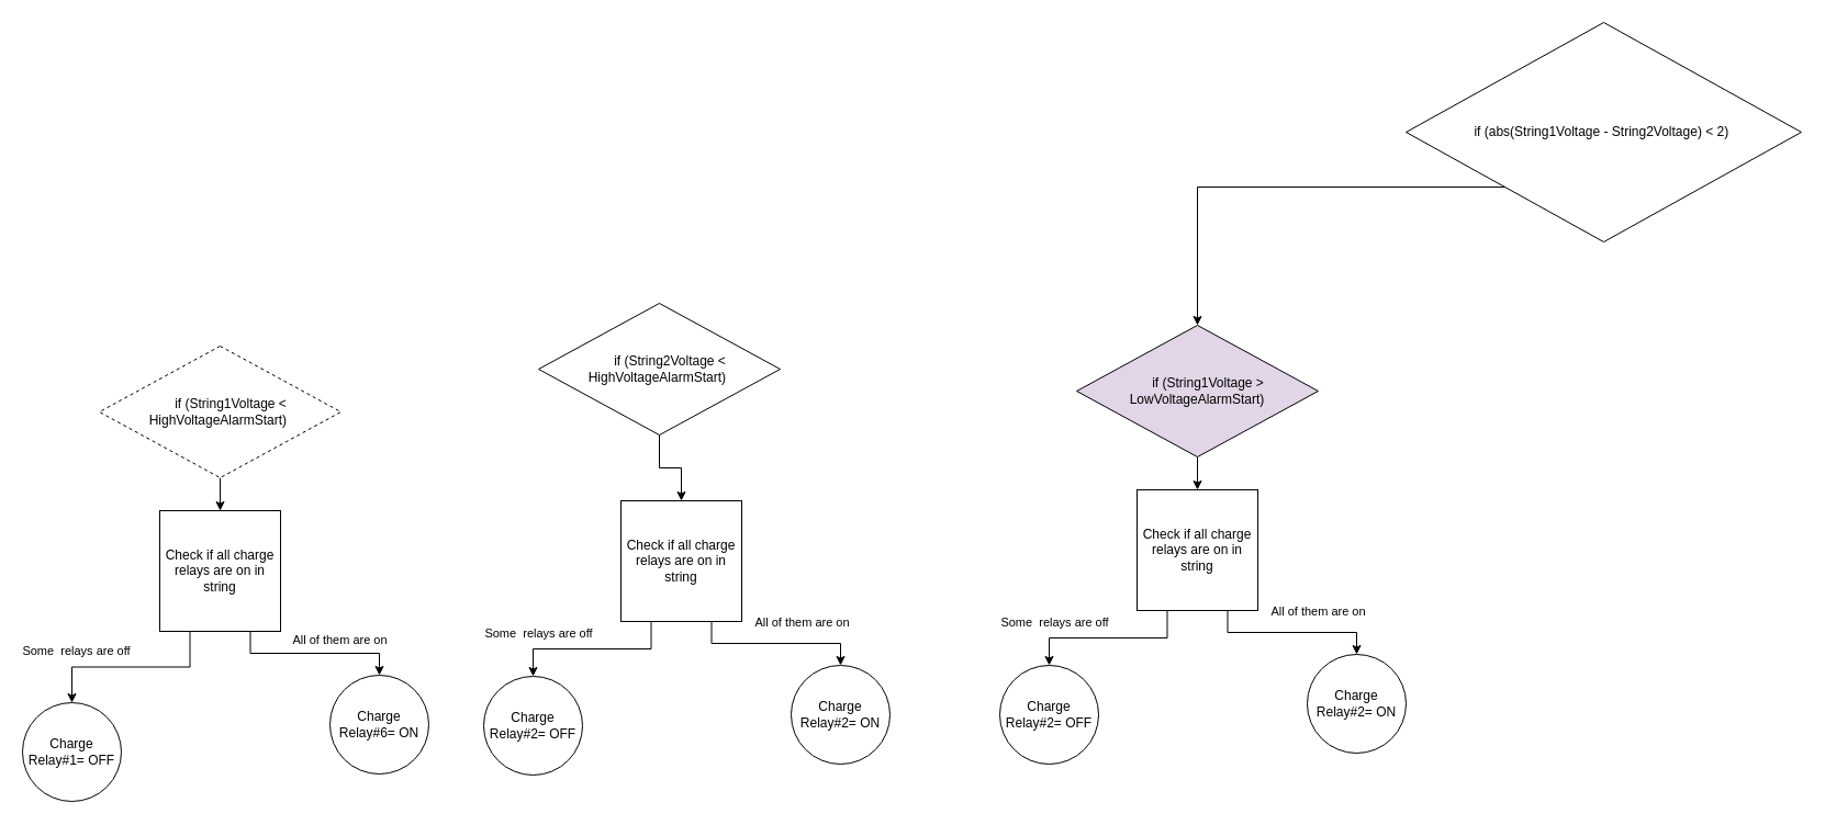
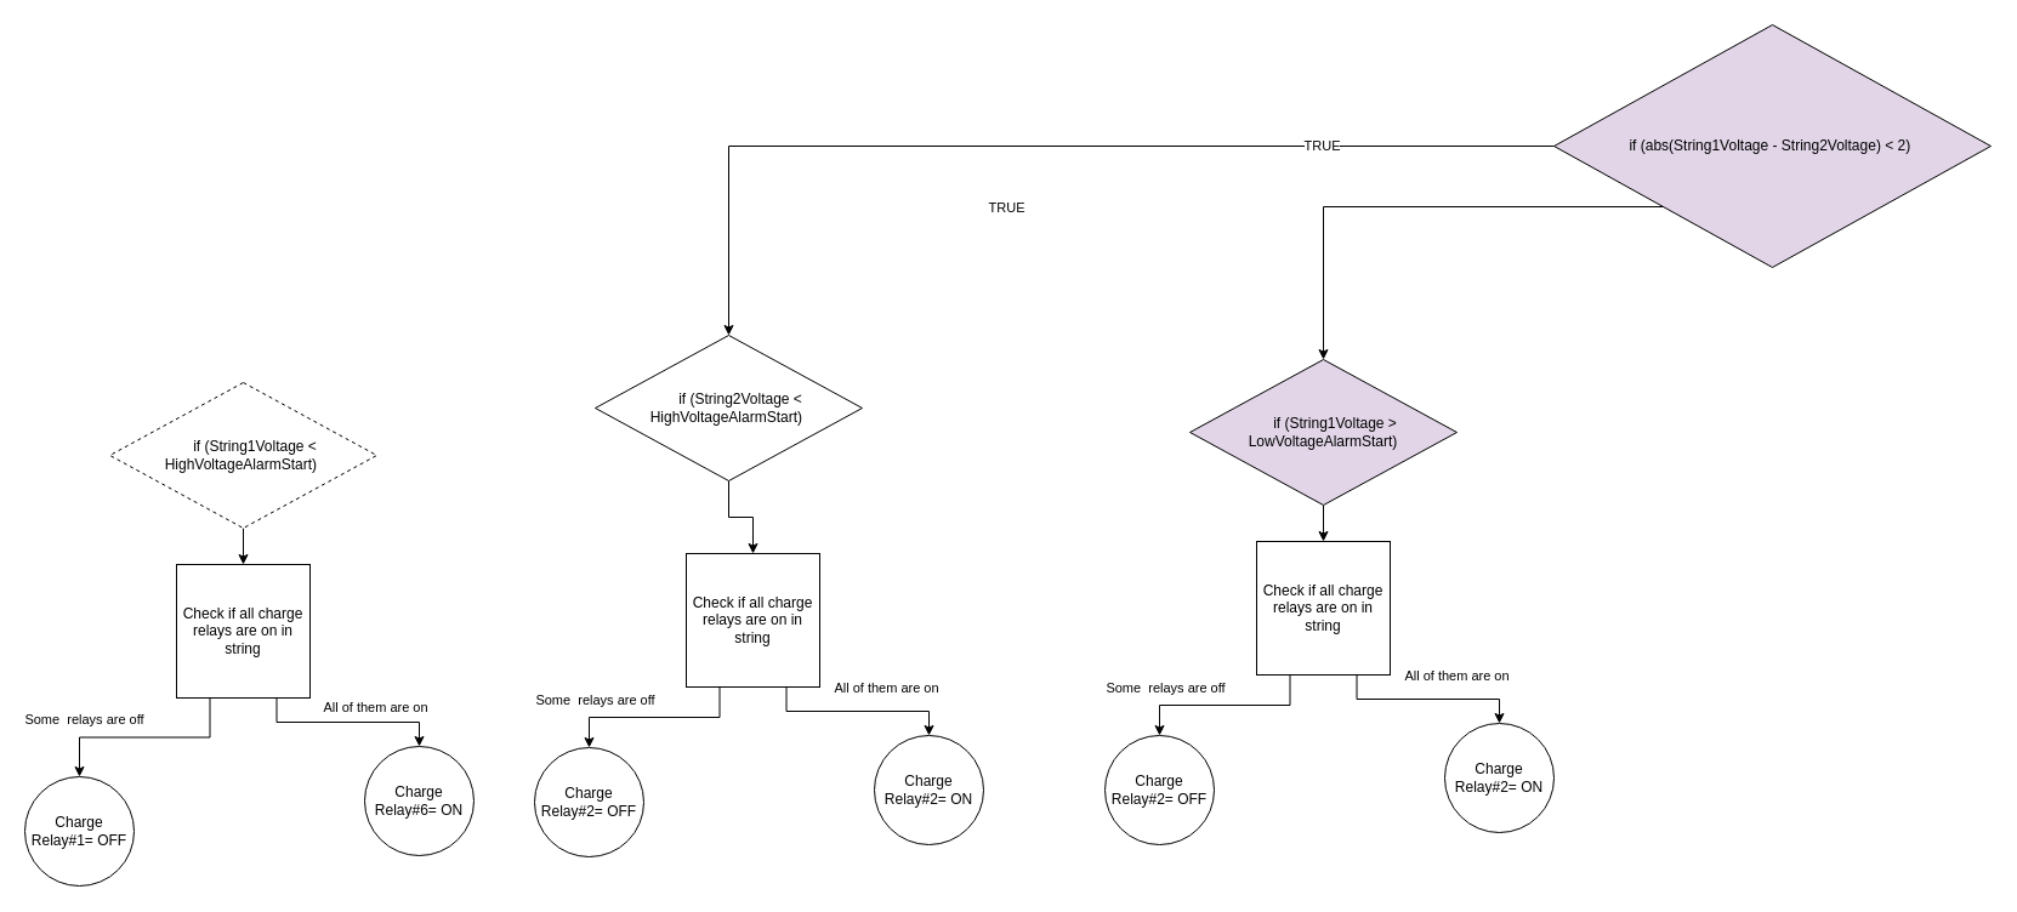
  <mxCell id="0" />
  <mxCell id="1" parent="0" />
  <mxCell id="2" style="edgeStyle=orthogonalEdgeStyle;rounded=0;orthogonalLoop=1;jettySize=auto;html=1;exitX=0;exitY=1;exitDx=0;exitDy=0;" edge="1" parent="1" source="6" target="26"><mxGeometry relative="1" as="geometry" /></mxCell>
- <mxCell id="6" value="if (abs(String1Voltage - String2Voltage) &amp;lt; 2)&amp;nbsp;" style="rhombus;whiteSpace=wrap;html=1;" vertex="1" parent="1"><mxGeometry x="1280" y="20" width="360" height="200" as="geometry" /></mxCell>
+ <mxCell id="3" style="edgeStyle=orthogonalEdgeStyle;rounded=0;orthogonalLoop=1;jettySize=auto;html=1;exitX=0;exitY=0.5;exitDx=0;exitDy=0;" edge="1" parent="1" source="6" target="17"><mxGeometry relative="1" as="geometry" /></mxCell>
+ <mxCell id="4" value="TRUE" style="edgeLabel;html=1;align=center;verticalAlign=middle;resizable=0;points=[];" vertex="1" connectable="0" parent="3"><mxGeometry x="-0.415" y="4" relative="1" as="geometry"><mxPoint x="53" y="-5" as="offset" /></mxGeometry></mxCell>
+ <mxCell id="5" value="TRUE" style="edgeLabel;html=1;align=center;verticalAlign=middle;resizable=0;points=[];" vertex="1" connectable="0" parent="3"><mxGeometry x="-0.415" y="4" relative="1" as="geometry"><mxPoint x="-207" y="46" as="offset" /></mxGeometry></mxCell>
+ <mxCell id="6" value="if (abs(String1Voltage - String2Voltage) &amp;lt; 2)&amp;nbsp;" style="rhombus;whiteSpace=wrap;html=1;fillColor=#e1d5e7;" vertex="1" parent="1"><mxGeometry x="1280" y="20" width="360" height="200" as="geometry" /></mxCell>
  <mxCell id="7" style="edgeStyle=orthogonalEdgeStyle;rounded=0;orthogonalLoop=1;jettySize=auto;html=1;exitX=0.5;exitY=1;exitDx=0;exitDy=0;entryX=0.5;entryY=0;entryDx=0;entryDy=0;" edge="1" parent="1" source="8" target="13"><mxGeometry relative="1" as="geometry" /></mxCell>
  <mxCell id="8" value="&amp;nbsp; &amp;nbsp; &amp;nbsp; if (String1Voltage &amp;lt; HighVoltageAlarmStart)&amp;nbsp;" style="rhombus;whiteSpace=wrap;html=1;dashed=1;" vertex="1" parent="1"><mxGeometry x="90" y="315" width="220" height="120" as="geometry" /></mxCell>
  <mxCell id="9" style="edgeStyle=orthogonalEdgeStyle;rounded=0;orthogonalLoop=1;jettySize=auto;html=1;exitX=0.25;exitY=1;exitDx=0;exitDy=0;" edge="1" parent="1" source="13" target="14"><mxGeometry relative="1" as="geometry" /></mxCell>
  <mxCell id="10" value="Some&amp;nbsp; relays are off" style="edgeLabel;html=1;align=center;verticalAlign=middle;resizable=0;points=[];" vertex="1" connectable="0" parent="9"><mxGeometry x="0.239" y="6" relative="1" as="geometry"><mxPoint x="-30" y="-21" as="offset" /></mxGeometry></mxCell>
  <mxCell id="11" value="All of them are on" style="edgeLabel;html=1;align=center;verticalAlign=middle;resizable=0;points=[];" vertex="1" connectable="0" parent="9"><mxGeometry x="0.239" y="6" relative="1" as="geometry"><mxPoint x="210" y="-31" as="offset" /></mxGeometry></mxCell>
  <mxCell id="12" style="edgeStyle=orthogonalEdgeStyle;rounded=0;orthogonalLoop=1;jettySize=auto;html=1;exitX=0.75;exitY=1;exitDx=0;exitDy=0;" edge="1" parent="1" source="13" target="15"><mxGeometry relative="1" as="geometry" /></mxCell>
  <mxCell id="13" value="Check if all charge relays are on in string" style="whiteSpace=wrap;html=1;aspect=fixed;" vertex="1" parent="1"><mxGeometry x="145" y="465" width="110" height="110" as="geometry" /></mxCell>
  <mxCell id="14" value="Charge Relay#1= OFF" style="ellipse;whiteSpace=wrap;html=1;aspect=fixed;" vertex="1" parent="1"><mxGeometry x="20" y="640" width="90" height="90" as="geometry" /></mxCell>
  <mxCell id="15" value="Charge Relay#6= ON" style="ellipse;whiteSpace=wrap;html=1;aspect=fixed;" vertex="1" parent="1"><mxGeometry x="300" y="615" width="90" height="90" as="geometry" /></mxCell>
  <mxCell id="16" style="edgeStyle=orthogonalEdgeStyle;rounded=0;orthogonalLoop=1;jettySize=auto;html=1;exitX=0.5;exitY=1;exitDx=0;exitDy=0;entryX=0.5;entryY=0;entryDx=0;entryDy=0;" edge="1" source="17" target="22" parent="1"><mxGeometry relative="1" as="geometry" /></mxCell>
  <mxCell id="17" value="&amp;nbsp; &amp;nbsp; &amp;nbsp; if (String2Voltage &amp;lt; HighVoltageAlarmStart)&amp;nbsp;" style="rhombus;whiteSpace=wrap;html=1;" vertex="1" parent="1"><mxGeometry x="490" y="276" width="220" height="120" as="geometry" /></mxCell>
  <mxCell id="18" style="edgeStyle=orthogonalEdgeStyle;rounded=0;orthogonalLoop=1;jettySize=auto;html=1;exitX=0.25;exitY=1;exitDx=0;exitDy=0;" edge="1" source="22" target="23" parent="1"><mxGeometry relative="1" as="geometry" /></mxCell>
  <mxCell id="19" value="Some&amp;nbsp; relays are off" style="edgeLabel;html=1;align=center;verticalAlign=middle;resizable=0;points=[];" vertex="1" connectable="0" parent="18"><mxGeometry x="0.239" y="6" relative="1" as="geometry"><mxPoint x="-30" y="-21" as="offset" /></mxGeometry></mxCell>
  <mxCell id="20" value="All of them are on" style="edgeLabel;html=1;align=center;verticalAlign=middle;resizable=0;points=[];" vertex="1" connectable="0" parent="18"><mxGeometry x="0.239" y="6" relative="1" as="geometry"><mxPoint x="210" y="-31" as="offset" /></mxGeometry></mxCell>
  <mxCell id="21" style="edgeStyle=orthogonalEdgeStyle;rounded=0;orthogonalLoop=1;jettySize=auto;html=1;exitX=0.75;exitY=1;exitDx=0;exitDy=0;" edge="1" source="22" target="24" parent="1"><mxGeometry relative="1" as="geometry" /></mxCell>
  <mxCell id="22" value="Check if all charge relays are on in string" style="whiteSpace=wrap;html=1;aspect=fixed;" vertex="1" parent="1"><mxGeometry x="565" y="456" width="110" height="110" as="geometry" /></mxCell>
  <mxCell id="23" value="Charge Relay#2= OFF" style="ellipse;whiteSpace=wrap;html=1;aspect=fixed;" vertex="1" parent="1"><mxGeometry x="440" y="616" width="90" height="90" as="geometry" /></mxCell>
  <mxCell id="24" value="Charge Relay#2= ON" style="ellipse;whiteSpace=wrap;html=1;aspect=fixed;" vertex="1" parent="1"><mxGeometry x="720" y="606" width="90" height="90" as="geometry" /></mxCell>
  <mxCell id="25" style="edgeStyle=orthogonalEdgeStyle;rounded=0;orthogonalLoop=1;jettySize=auto;html=1;exitX=0.5;exitY=1;exitDx=0;exitDy=0;entryX=0.5;entryY=0;entryDx=0;entryDy=0;" edge="1" source="26" target="31" parent="1"><mxGeometry relative="1" as="geometry" /></mxCell>
  <mxCell id="26" value="&lt;div&gt;&amp;nbsp; &amp;nbsp; &amp;nbsp; if (String1Voltage &amp;gt; LowVoltageAlarmStart)&lt;/div&gt;" style="rhombus;whiteSpace=wrap;html=1;fillColor=#e1d5e7;" vertex="1" parent="1"><mxGeometry x="980" y="296" width="220" height="120" as="geometry" /></mxCell>
  <mxCell id="27" style="edgeStyle=orthogonalEdgeStyle;rounded=0;orthogonalLoop=1;jettySize=auto;html=1;exitX=0.25;exitY=1;exitDx=0;exitDy=0;" edge="1" source="31" target="32" parent="1"><mxGeometry relative="1" as="geometry" /></mxCell>
  <mxCell id="28" value="Some&amp;nbsp; relays are off" style="edgeLabel;html=1;align=center;verticalAlign=middle;resizable=0;points=[];" vertex="1" connectable="0" parent="27"><mxGeometry x="0.239" y="6" relative="1" as="geometry"><mxPoint x="-30" y="-21" as="offset" /></mxGeometry></mxCell>
  <mxCell id="29" value="All of them are on" style="edgeLabel;html=1;align=center;verticalAlign=middle;resizable=0;points=[];" vertex="1" connectable="0" parent="27"><mxGeometry x="0.239" y="6" relative="1" as="geometry"><mxPoint x="210" y="-31" as="offset" /></mxGeometry></mxCell>
  <mxCell id="30" style="edgeStyle=orthogonalEdgeStyle;rounded=0;orthogonalLoop=1;jettySize=auto;html=1;exitX=0.75;exitY=1;exitDx=0;exitDy=0;" edge="1" source="31" target="33" parent="1"><mxGeometry relative="1" as="geometry" /></mxCell>
  <mxCell id="31" value="Check if all charge relays are on in string" style="whiteSpace=wrap;html=1;aspect=fixed;" vertex="1" parent="1"><mxGeometry x="1035" y="446" width="110" height="110" as="geometry" /></mxCell>
  <mxCell id="32" value="Charge Relay#2= OFF" style="ellipse;whiteSpace=wrap;html=1;aspect=fixed;" vertex="1" parent="1"><mxGeometry x="910" y="606" width="90" height="90" as="geometry" /></mxCell>
  <mxCell id="33" value="Charge Relay#2= ON" style="ellipse;whiteSpace=wrap;html=1;aspect=fixed;" vertex="1" parent="1"><mxGeometry x="1190" y="596" width="90" height="90" as="geometry" /></mxCell>
